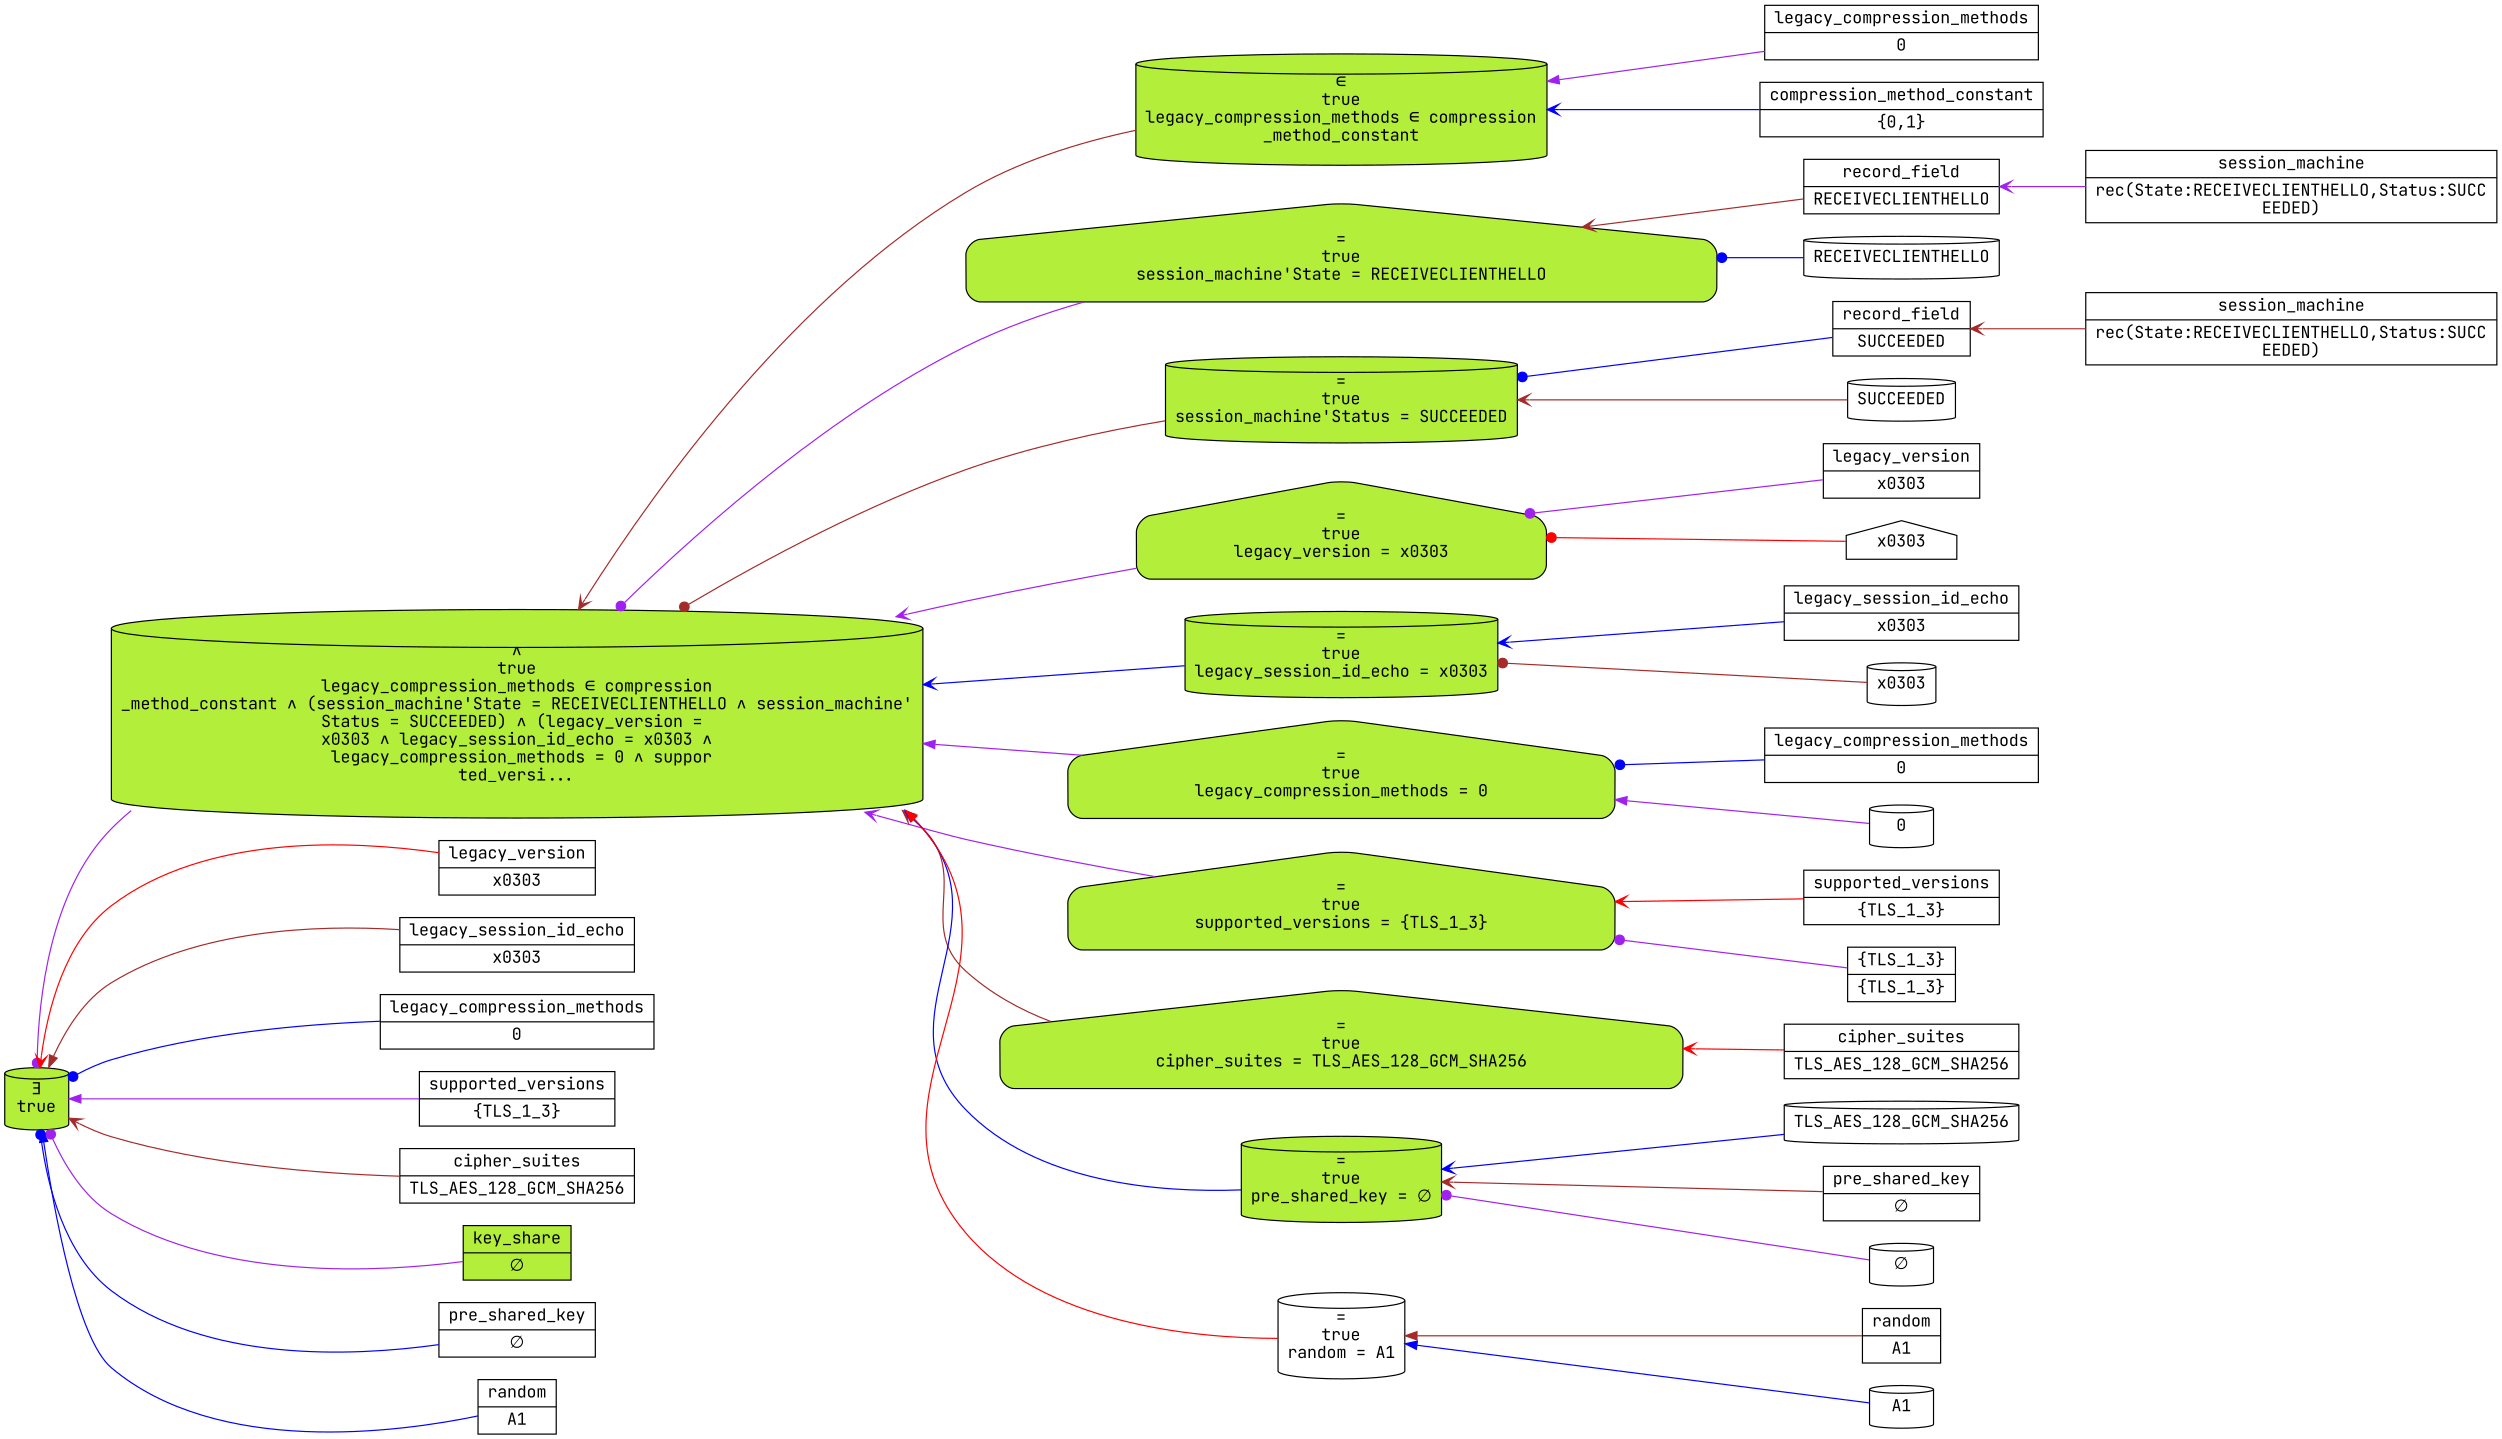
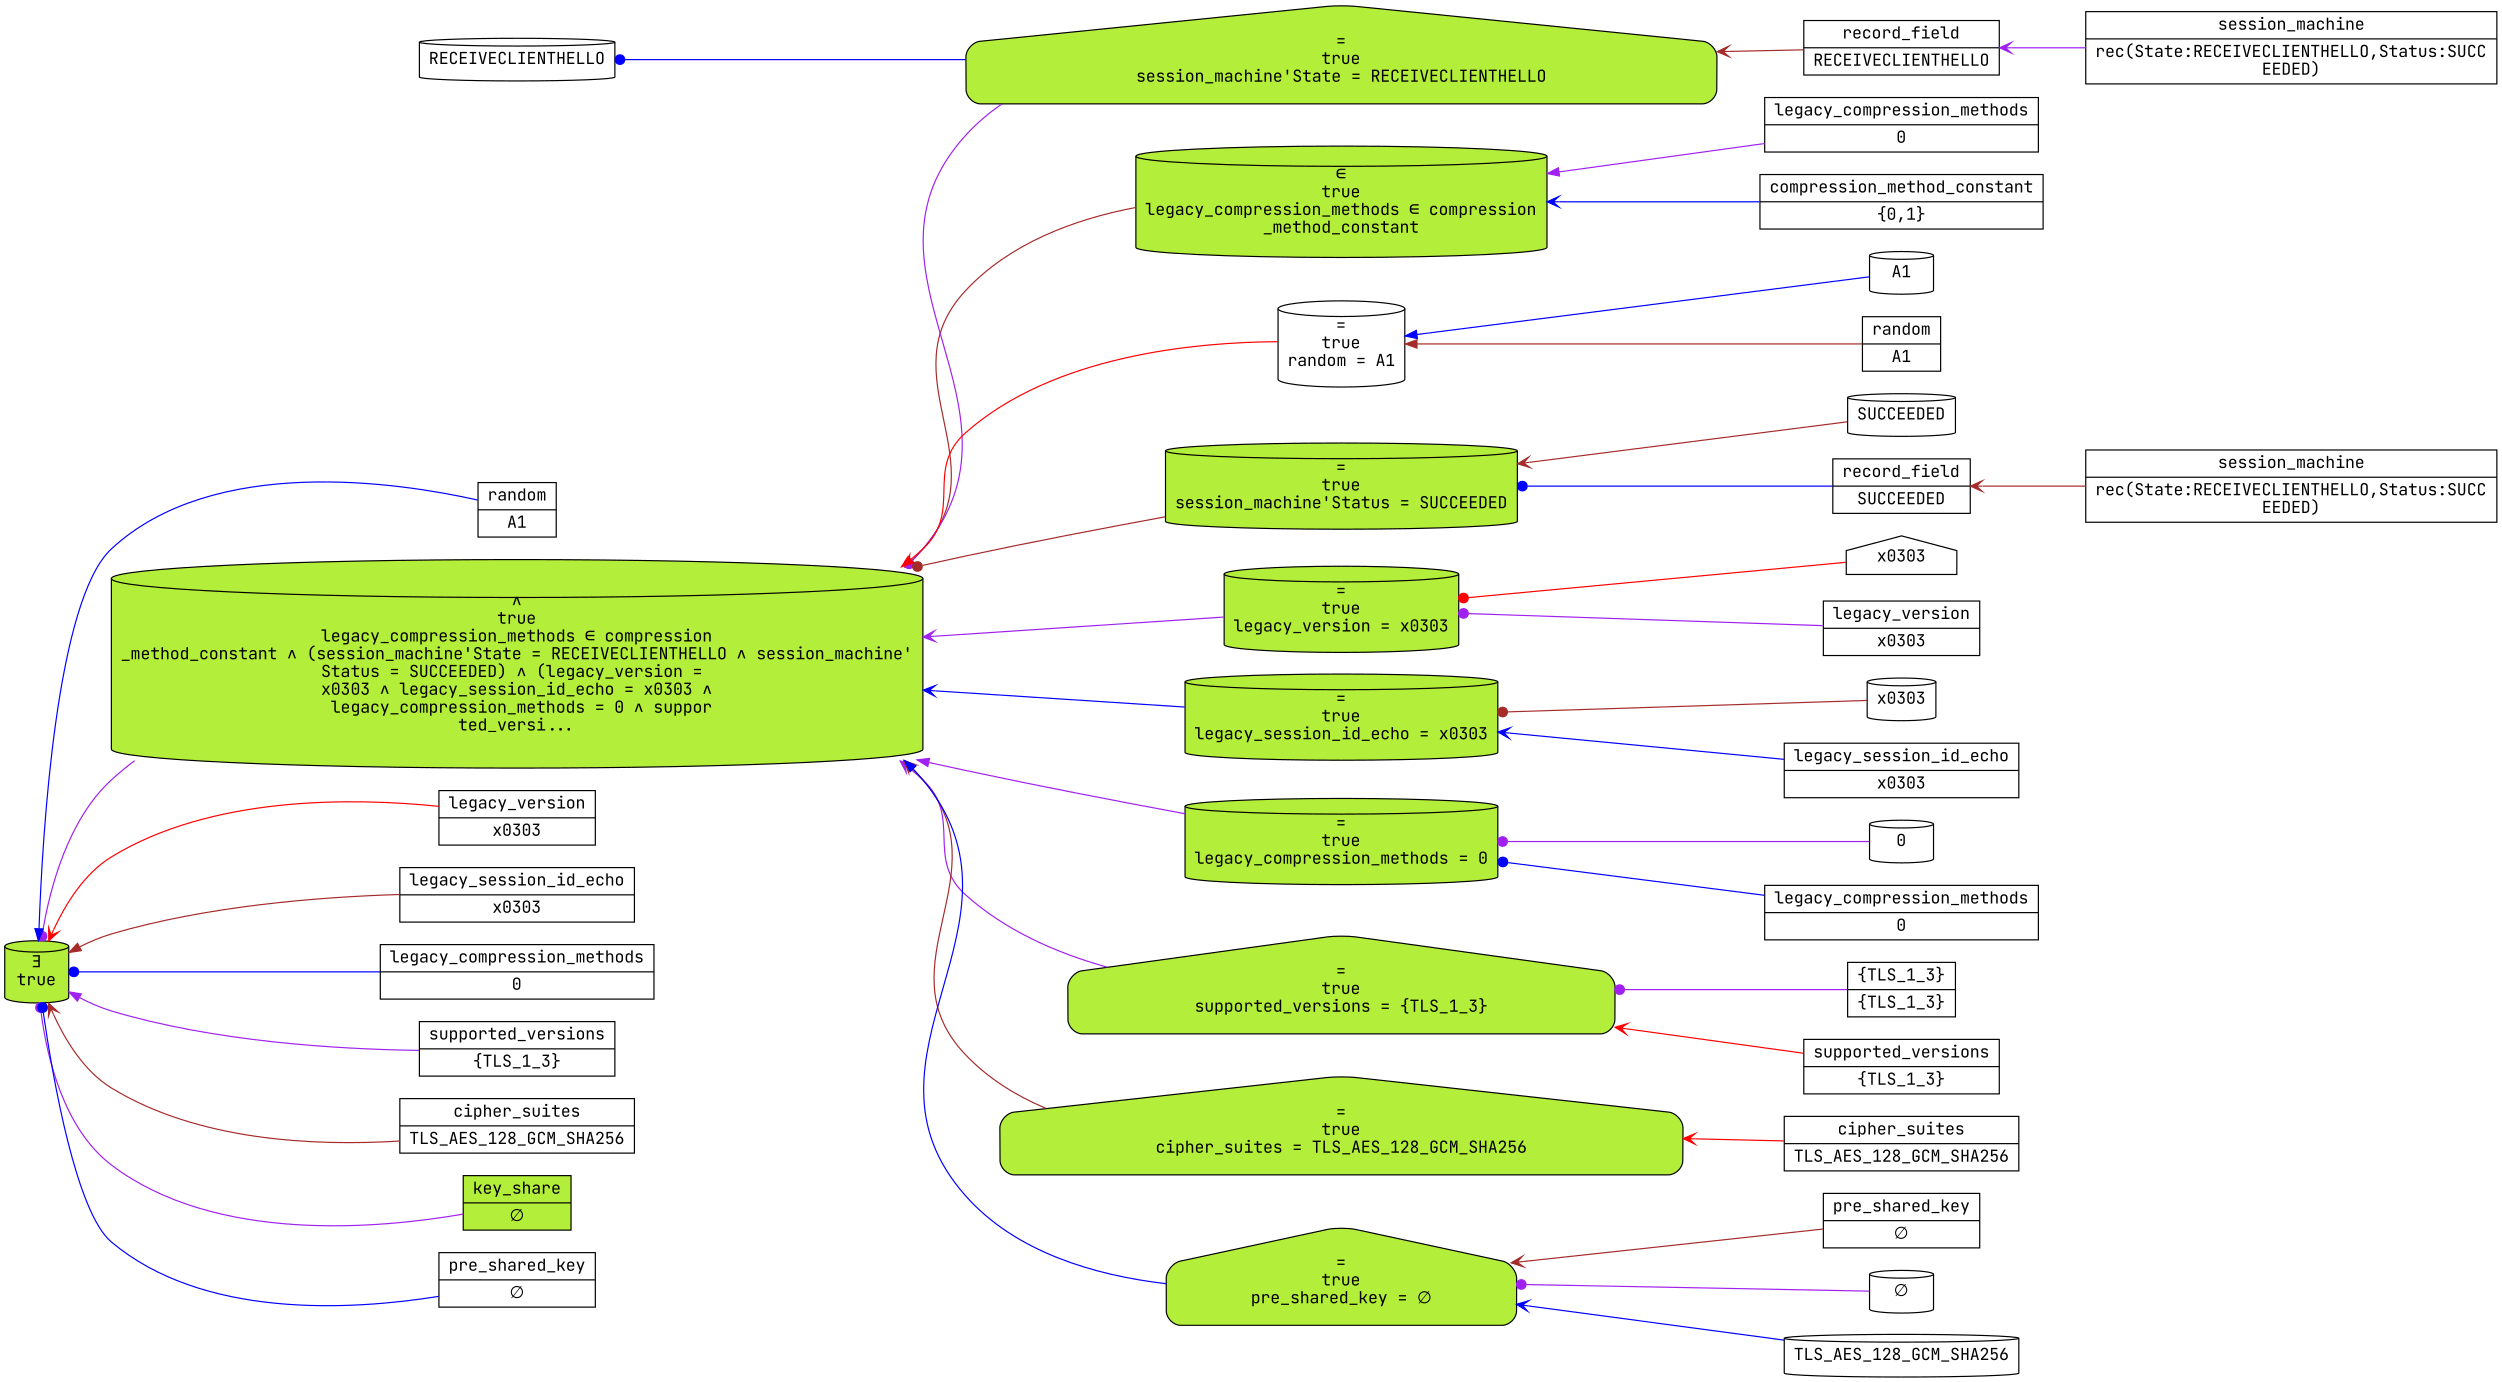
  digraph {
    fontname="JetBrains Mono"
    rankdir=RL
    node [fillcolor=white fontname="JetBrains Mono" shape=record style=filled]
    edge [arrowhead=vee color=purple fontname="JetBrains Mono"]
    n1 [fillcolor=olivedrab2 label="&exist;\ntrue" shape=cylinder style="filled,rounded"]
    n2 [fillcolor=olivedrab2 label="&and;\ntrue\nlegacy_compression_methods &#8712; compression\n_method_constant &and; (session_machine\'State = RECEIVECLIENTHELLO &and; session_machine\'\nStatus = SUCCEEDED) &and; (legacy_version = \nx0303 &and; legacy_session_id_echo = x0303 &and;\n legacy_compression_methods = 0 &and; suppor\nted_versi..." shape=cylinder style="filled,rounded"]
    n3 [fillcolor=olivedrab2 label="&#8712;\ntrue\nlegacy_compression_methods &#8712; compression\n_method_constant" shape=cylinder style="filled,rounded"]
    n4 [label="legacy_compression_methods|0"]
    n5 [label="compression_method_constant|\{0,1\}"]
    n6 [fillcolor=olivedrab2 label="=\ntrue\nsession_machine\'State = RECEIVECLIENTHELLO" shape=house style="filled,rounded"]
    n7 [label="record_field|RECEIVECLIENTHELLO"]
    n8 [label="session_machine|rec(State:RECEIVECLIENTHELLO,Status:SUCC\nEEDED)"]
    n9 [label=RECEIVECLIENTHELLO shape=cylinder]
    n10 [fillcolor=olivedrab2 label="=\ntrue\nsession_machine\'Status = SUCCEEDED" shape=cylinder style="filled,rounded"]
    n11 [label="record_field|SUCCEEDED"]
    n12 [label="session_machine|rec(State:RECEIVECLIENTHELLO,Status:SUCC\nEEDED)"]
    n13 [label=SUCCEEDED shape=cylinder]
-   n14 [fillcolor=olivedrab2 label="=\ntrue\nlegacy_version = x0303" shape=house style="filled,rounded"]
+   n14 [fillcolor=olivedrab2 label="=\ntrue\nlegacy_version = x0303" shape=cylinder style="filled,rounded"]
    n15 [label="legacy_version|x0303"]
    n16 [label=x0303 shape=house]
    n17 [fillcolor=olivedrab2 label="=\ntrue\nlegacy_session_id_echo = x0303" shape=cylinder style="filled,rounded"]
    n18 [label="legacy_session_id_echo|x0303"]
    n19 [label=x0303 shape=cylinder]
-   n20 [fillcolor=olivedrab2 label="=\ntrue\nlegacy_compression_methods = 0" shape=house style="filled,rounded"]
+   n20 [fillcolor=olivedrab2 label="=\ntrue\nlegacy_compression_methods = 0" shape=cylinder style="filled,rounded"]
    n21 [label="legacy_compression_methods|0"]
    n22 [label=0 shape=cylinder]
    n23 [fillcolor=olivedrab2 label="=\ntrue\nsupported_versions = \{TLS_1_3\}" shape=house style="filled,rounded"]
    n24 [label="supported_versions|\{TLS_1_3\}"]
    n25 [label="\{TLS_1_3\}|\{TLS_1_3\}"]
    n26 [fillcolor=olivedrab2 label="=\ntrue\ncipher_suites = TLS_AES_128_GCM_SHA256" shape=house style="filled,rounded"]
    n27 [label="cipher_suites|TLS_AES_128_GCM_SHA256"]
    n28 [label=TLS_AES_128_GCM_SHA256 shape=cylinder]
-   n29 [fillcolor=olivedrab2 label="=\ntrue\npre_shared_key = &empty;" shape=cylinder style="filled,rounded"]
+   n29 [fillcolor=olivedrab2 label="=\ntrue\npre_shared_key = &empty;" shape=house style="filled,rounded"]
    n30 [label="pre_shared_key|&empty;"]
    n31 [label="&empty;" shape=cylinder]
    n32 [label="=\ntrue\nrandom = A1" shape=cylinder style="filled,rounded"]
    n33 [label="random|A1"]
    n34 [label=A1 shape=cylinder]
    n35 [label="legacy_version|x0303"]
    n36 [label="legacy_session_id_echo|x0303"]
    n37 [label="legacy_compression_methods|0"]
    n38 [label="supported_versions|\{TLS_1_3\}"]
    n39 [label="cipher_suites|TLS_AES_128_GCM_SHA256"]
    n40 [fillcolor=olivedrab2 label="key_share|&empty;"]
    n41 [label="pre_shared_key|&empty;"]
    n42 [label="random|A1"]
    n2 -> n1 [arrowhead=dot]
    n3 -> n2 [color=brown]
    n4 -> n3 [arrowhead=normal]
    n5 -> n3 [color=blue]
    n6 -> n2 [arrowhead=dot]
    n7 -> n6 [color=brown]
    n8 -> n7
-   n9 -> n6 [arrowhead=dot color=blue]
+   n6 -> n9 [arrowhead=dot color=blue]
    n10 -> n2 [arrowhead=dot color=brown]
    n11 -> n10 [arrowhead=dot color=blue]
    n12 -> n11 [color=brown]
    n13 -> n10 [color=brown]
    n14 -> n2
    n15 -> n14 [arrowhead=dot]
    n16 -> n14 [arrowhead=dot color=red]
    n17 -> n2 [color=blue]
    n18 -> n17 [color=blue]
    n19 -> n17 [arrowhead=dot color=brown]
    n20 -> n2 [arrowhead=normal]
    n21 -> n20 [arrowhead=dot color=blue]
-   n22 -> n20 [arrowhead=normal]
+   n22 -> n20 [arrowhead=dot]
    n23 -> n2
    n24 -> n23 [color=red]
    n25 -> n23 [arrowhead=dot]
    n26 -> n2 [color=brown]
    n27 -> n26 [color=red]
    n28 -> n29 [color=blue]
    n29 -> n2 [arrowhead=normal color=blue]
    n30 -> n29 [color=brown]
    n31 -> n29 [arrowhead=dot]
    n32 -> n2 [arrowhead=normal color=red]
    n33 -> n32 [arrowhead=normal color=brown]
    n34 -> n32 [arrowhead=normal color=blue]
    n35 -> n1 [color=red]
    n36 -> n1 [arrowhead=normal color=brown]
    n37 -> n1 [arrowhead=dot color=blue]
    n38 -> n1 [arrowhead=normal]
    n39 -> n1 [color=brown]
    n40 -> n1 [arrowhead=dot]
    n41 -> n1 [arrowhead=dot color=blue]
    n42 -> n1 [arrowhead=normal color=blue]
  }
